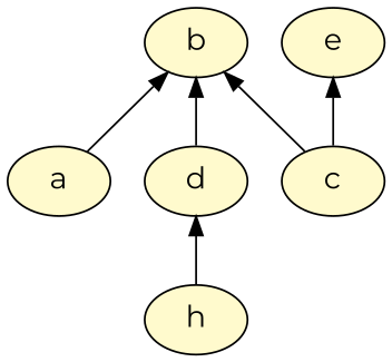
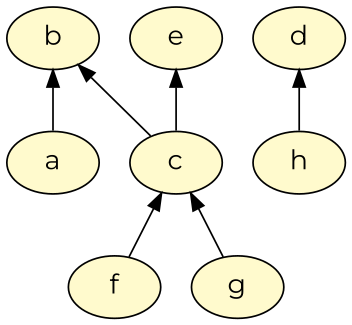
  digraph {
    fontname=Montserrat
    node [fillcolor=lemonchiffon fontname=Montserrat fontsize=16 style=filled]
    edge [dir=back fontname=Montserrat]
    n1 [label=a]
    n2 [label=b]
    n3 [label=c]
    n4 [label=d]
+   n5 [label=f]
+   n6 [label=g]
    n7 [label=h]
    n8 [label=e]
    n2 -> n1
    n2 -> n3
-   n2 -> n4
+   n3 -> n5
+   n3 -> n6
    n4 -> n7
    n8 -> n3
  }
